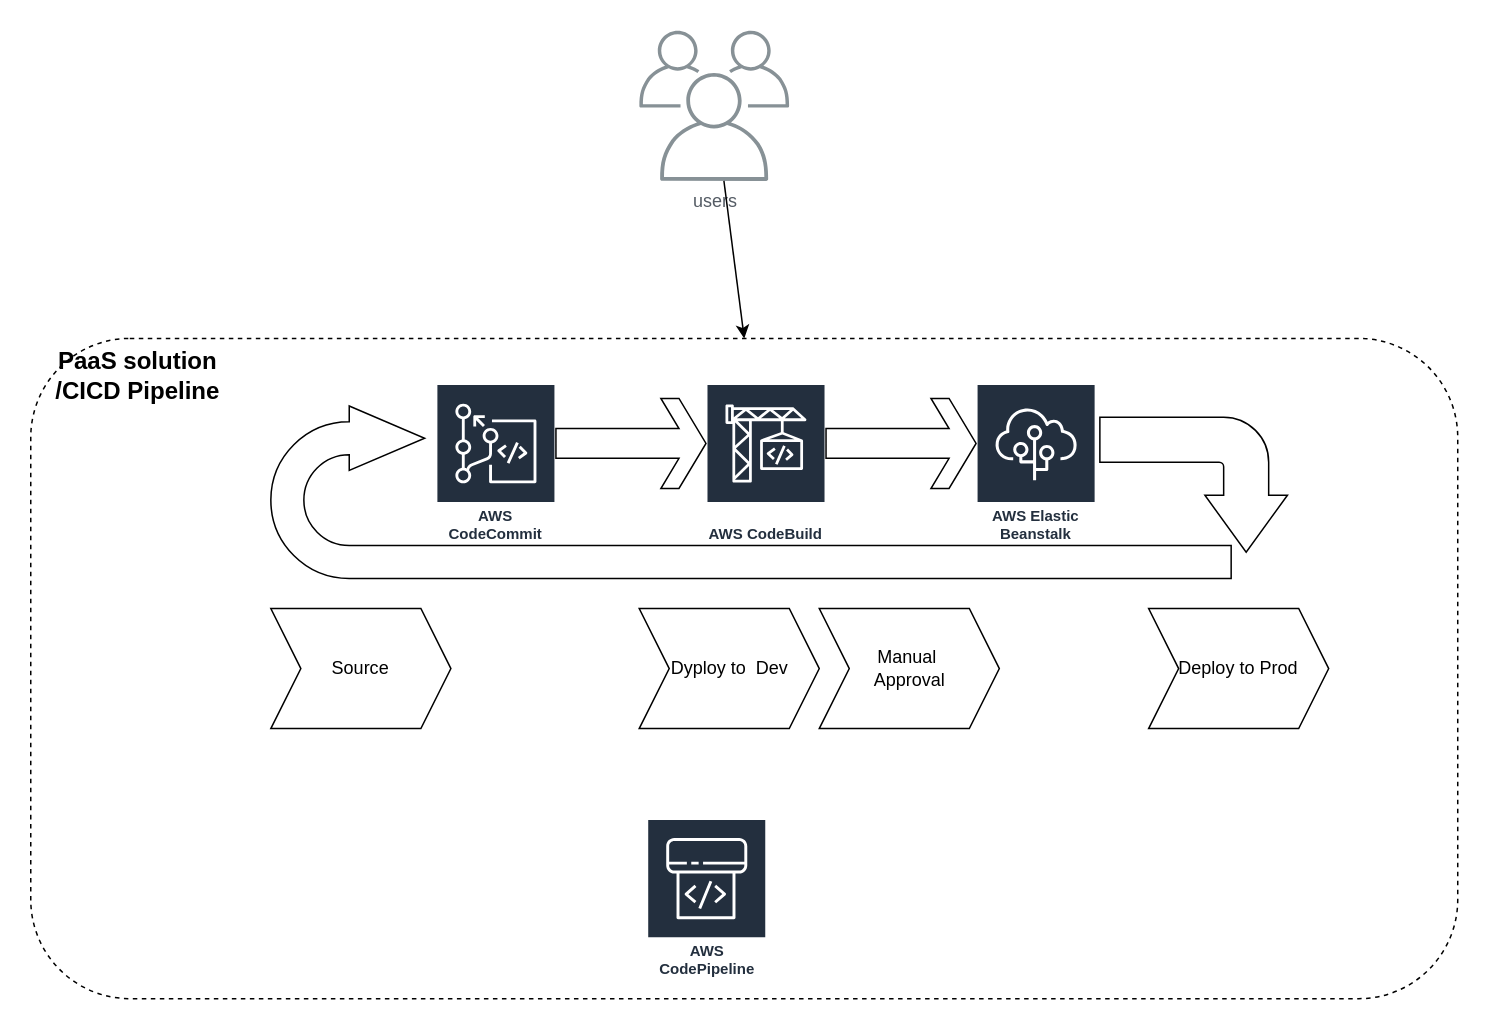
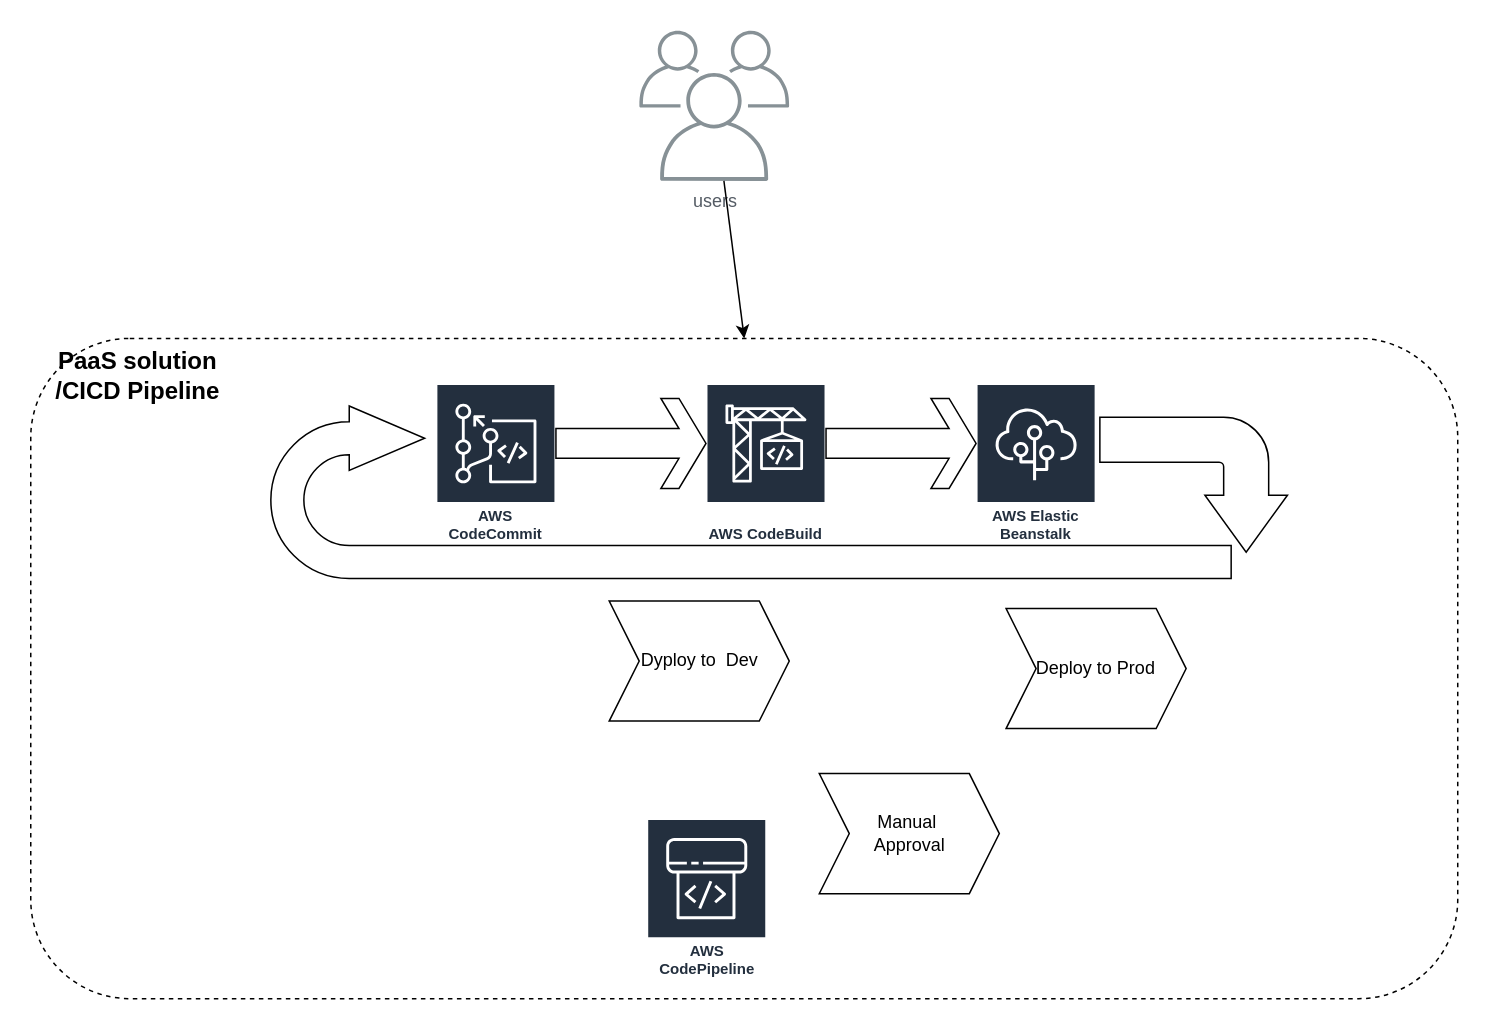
  <mxCell id="0" />
  <mxCell id="1" parent="0" />
  <mxCell id="2" value="" style="rounded=1;whiteSpace=wrap;html=1;dashed=1;" parent="1" vertex="1"><mxGeometry x="20" y="225" width="951" height="440" as="geometry" /></mxCell>
  <mxCell id="3" value="AWS Elastic Beanstalk" style="sketch=0;outlineConnect=0;fontColor=#232F3E;gradientColor=none;strokeColor=#ffffff;fillColor=#232F3E;dashed=0;verticalLabelPosition=middle;verticalAlign=bottom;align=center;html=1;whiteSpace=wrap;fontSize=10;fontStyle=1;spacing=3;shape=mxgraph.aws4.productIcon;prIcon=mxgraph.aws4.elastic_beanstalk;" parent="1" vertex="1"><mxGeometry x="650" y="255" width="80" height="110" as="geometry" /></mxCell>
  <mxCell id="4" value="AWS CodeCommit" style="sketch=0;outlineConnect=0;fontColor=#232F3E;gradientColor=none;strokeColor=#ffffff;fillColor=#232F3E;dashed=0;verticalLabelPosition=middle;verticalAlign=bottom;align=center;html=1;whiteSpace=wrap;fontSize=10;fontStyle=1;spacing=3;shape=mxgraph.aws4.productIcon;prIcon=mxgraph.aws4.codecommit;fontFamily=Helvetica;" parent="1" vertex="1"><mxGeometry x="290" y="255" width="80" height="110" as="geometry" /></mxCell>
  <mxCell id="5" value="AWS CodePipeline" style="sketch=0;outlineConnect=0;fontColor=#232F3E;gradientColor=none;strokeColor=#ffffff;fillColor=#232F3E;dashed=0;verticalLabelPosition=middle;verticalAlign=bottom;align=center;html=1;whiteSpace=wrap;fontSize=10;fontStyle=1;spacing=3;shape=mxgraph.aws4.productIcon;prIcon=mxgraph.aws4.codepipeline;fontFamily=Helvetica;" parent="1" vertex="1"><mxGeometry x="430.5" y="545" width="80" height="110" as="geometry" /></mxCell>
  <mxCell id="6" value="AWS CodeBuild" style="sketch=0;outlineConnect=0;fontColor=#232F3E;gradientColor=none;strokeColor=#ffffff;fillColor=#232F3E;dashed=0;verticalLabelPosition=middle;verticalAlign=bottom;align=center;html=1;whiteSpace=wrap;fontSize=10;fontStyle=1;spacing=3;shape=mxgraph.aws4.productIcon;prIcon=mxgraph.aws4.codebuild;fontFamily=Helvetica;" parent="1" vertex="1"><mxGeometry x="470" y="255" width="80" height="110" as="geometry" /></mxCell>
  <mxCell id="7" value="&lt;b style=&quot;font-size: 16px&quot;&gt;&lt;font style=&quot;font-size: 16px&quot;&gt;PaaS solution&lt;br&gt;/CICD Pipeline&lt;/font&gt;&lt;/b&gt;" style="text;html=1;align=center;verticalAlign=middle;resizable=0;points=[];autosize=1;strokeColor=none;fillColor=none;fontFamily=Helvetica;fontSize=16;" parent="1" vertex="1"><mxGeometry x="30.5" y="230" width="120" height="40" as="geometry" /></mxCell>
  <mxCell id="8" value="users" style="sketch=0;outlineConnect=0;gradientColor=none;fontColor=#545B64;strokeColor=none;fillColor=#879196;dashed=0;verticalLabelPosition=bottom;verticalAlign=top;align=center;html=1;fontSize=12;fontStyle=0;aspect=fixed;shape=mxgraph.aws4.illustration_users;pointerEvents=1" parent="1" vertex="1"><mxGeometry x="425.5" y="20" width="100" height="100" as="geometry" /></mxCell>
  <mxCell id="9" value="" style="endArrow=classic;html=1;rounded=0;entryX=0.5;entryY=0;entryDx=0;entryDy=0;" parent="1" source="8" target="2" edge="1"><mxGeometry width="50" height="50" relative="1" as="geometry"><mxPoint x="390" y="305" as="sourcePoint" /><mxPoint x="440" y="255" as="targetPoint" /></mxGeometry></mxCell>
  <mxCell id="10" value="" style="html=1;shadow=0;dashed=0;align=center;verticalAlign=middle;shape=mxgraph.arrows2.uTurnArrow;dy=11;arrowHead=43;dx2=50.25;" parent="1" vertex="1"><mxGeometry x="180" y="270" width="640" height="115" as="geometry" /></mxCell>
  <mxCell id="11" value="" style="html=1;shadow=0;dashed=0;align=center;verticalAlign=middle;shape=mxgraph.arrows2.bendArrow;dy=15;dx=38;notch=0;arrowHead=55;rounded=1;rotation=90;" parent="1" vertex="1"><mxGeometry x="750" y="260" width="90" height="125" as="geometry" /></mxCell>
  <mxCell id="12" value="" style="html=1;shadow=0;dashed=0;align=center;verticalAlign=middle;shape=mxgraph.arrows2.sharpArrow;dy1=0.67;dx1=18;dx2=18;notch=0;" parent="1" vertex="1"><mxGeometry x="550" y="265" width="100" height="60" as="geometry" /></mxCell>
  <mxCell id="13" value="" style="html=1;shadow=0;dashed=0;align=center;verticalAlign=middle;shape=mxgraph.arrows2.sharpArrow;dy1=0.67;dx1=18;dx2=18;notch=0;" parent="1" vertex="1"><mxGeometry x="370" y="265" width="100" height="60" as="geometry" /></mxCell>
- <mxCell id="14" value="Source" style="shape=step;perimeter=stepPerimeter;whiteSpace=wrap;html=1;fixedSize=1;" vertex="1" parent="1"><mxGeometry x="180" y="405" width="120" height="80" as="geometry" /></mxCell>
- <mxCell id="15" value="Dyploy to&amp;nbsp; Dev" style="shape=step;perimeter=stepPerimeter;whiteSpace=wrap;html=1;fixedSize=1;" vertex="1" parent="1"><mxGeometry x="425.5" y="405" width="120" height="80" as="geometry" /></mxCell>
- <mxCell id="16" value="Manual&amp;nbsp; &lt;br&gt;Approval" style="shape=step;perimeter=stepPerimeter;whiteSpace=wrap;html=1;fixedSize=1;" vertex="1" parent="1"><mxGeometry x="545.5" y="405" width="120" height="80" as="geometry" /></mxCell>
- <mxCell id="17" value="Deploy to Prod" style="shape=step;perimeter=stepPerimeter;whiteSpace=wrap;html=1;fixedSize=1;" vertex="1" parent="1"><mxGeometry x="765" y="405" width="120" height="80" as="geometry" /></mxCell>
+ <mxCell id="15" value="Dyploy to&amp;nbsp; Dev" style="shape=step;perimeter=stepPerimeter;whiteSpace=wrap;html=1;fixedSize=1;" vertex="1" parent="1"><mxGeometry x="405.5" y="400" width="120" height="80" as="geometry" /></mxCell>
+ <mxCell id="16" value="Manual&amp;nbsp; &lt;br&gt;Approval" style="shape=step;perimeter=stepPerimeter;whiteSpace=wrap;html=1;fixedSize=1;" vertex="1" parent="1"><mxGeometry x="545.5" y="515" width="120" height="80" as="geometry" /></mxCell>
+ <mxCell id="17" value="Deploy to Prod" style="shape=step;perimeter=stepPerimeter;whiteSpace=wrap;html=1;fixedSize=1;" vertex="1" parent="1"><mxGeometry x="670" y="405" width="120" height="80" as="geometry" /></mxCell>
